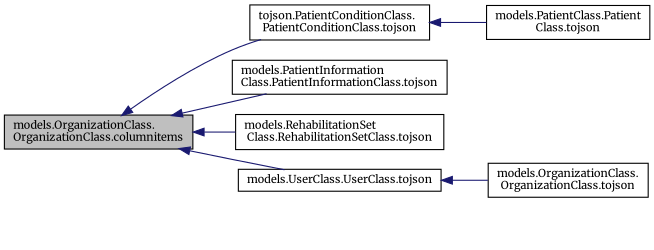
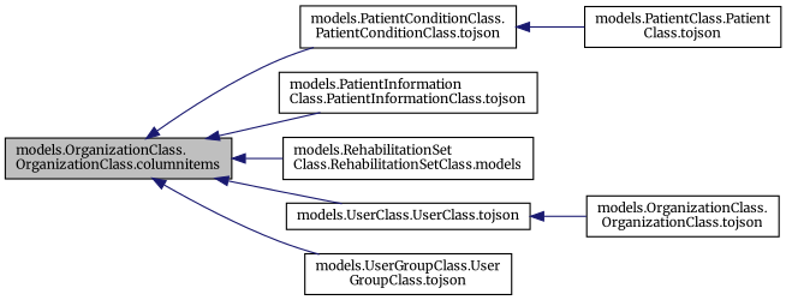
  digraph {
    fontname=Merriweather
    rankdir=LR
    node [color=black fillcolor=white fontname=Merriweather fontsize=10 shape=record style=filled]
    edge [color=midnightblue dir=back fontname=Merriweather fontsize=10 labelfontname=Helvetica labelfontsize=10 style=solid]
    n1 [fillcolor=grey75 fontcolor=black height=0.2 label="models.OrganizationClass.\lOrganizationClass.columnitems" width=0.4]
-   n2 [height=0.2 label="tojson.PatientConditionClass.\lPatientConditionClass.tojson" width=0.4]
+   n2 [height=0.2 label="models.PatientConditionClass.\lPatientConditionClass.tojson" width=0.4]
    n3 [height=0.2 label="models.PatientInformation\lClass.PatientInformationClass.tojson" width=0.4]
-   n4 [height=0.2 label="models.RehabilitationSet\lClass.RehabilitationSetClass.tojson" width=0.4]
+   n4 [height=0.2 label="models.RehabilitationSet\lClass.RehabilitationSetClass.models" width=0.4]
    n5 [height=0.2 label="models.UserClass.UserClass.tojson" width=0.4]
+   n6 [height=0.2 label="models.UserGroupClass.User\lGroupClass.tojson" width=0.4]
    n7 [height=0.2 label="models.OrganizationClass.\lOrganizationClass.tojson" width=0.4]
    n8 [height=0.2 label="models.PatientClass.Patient\lClass.tojson" width=0.4]
    n1 -> n2
    n1 -> n3
    n1 -> n4
    n1 -> n5
+   n1 -> n6
    n2 -> n8
    n5 -> n7
  }
